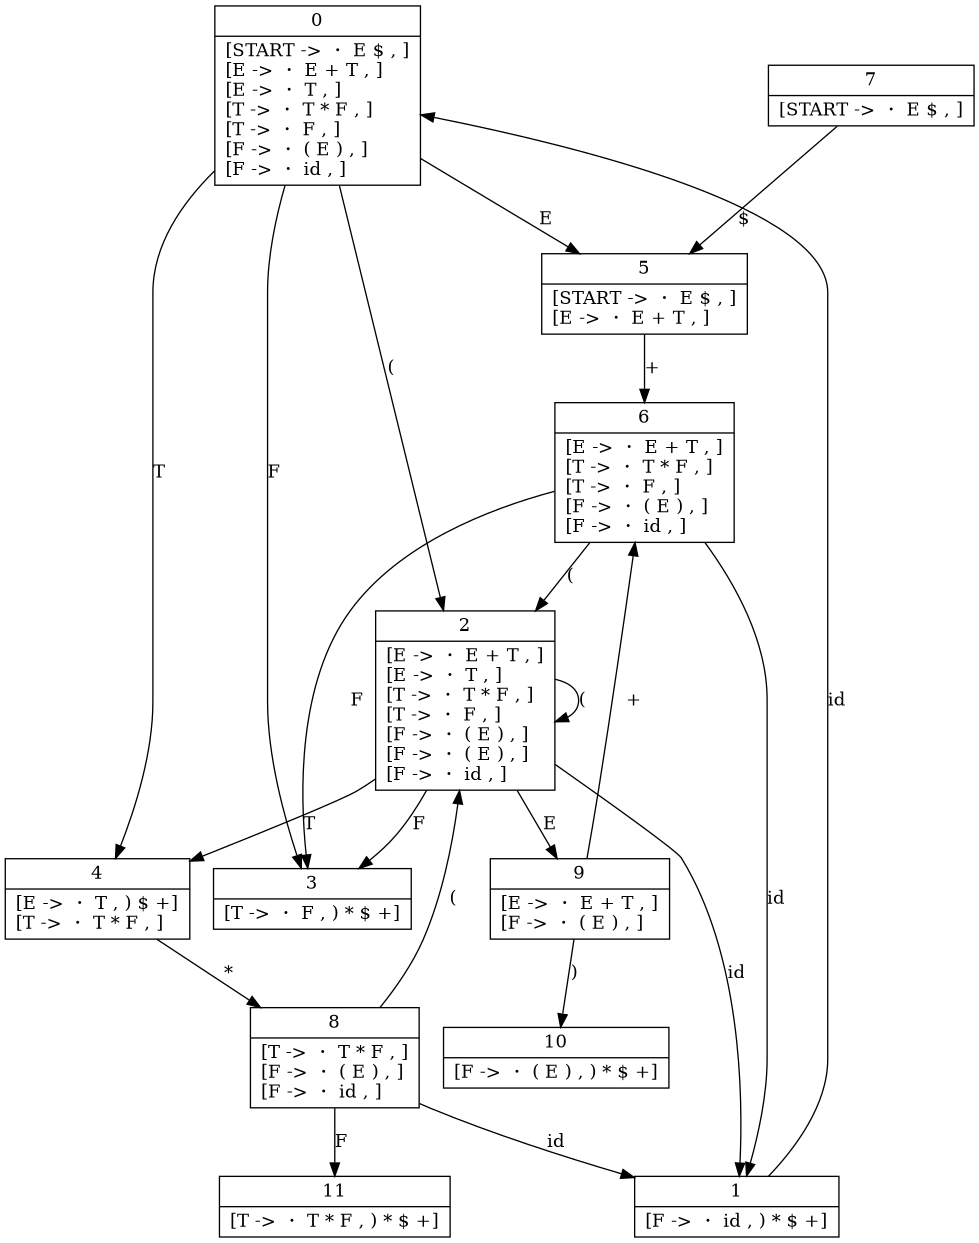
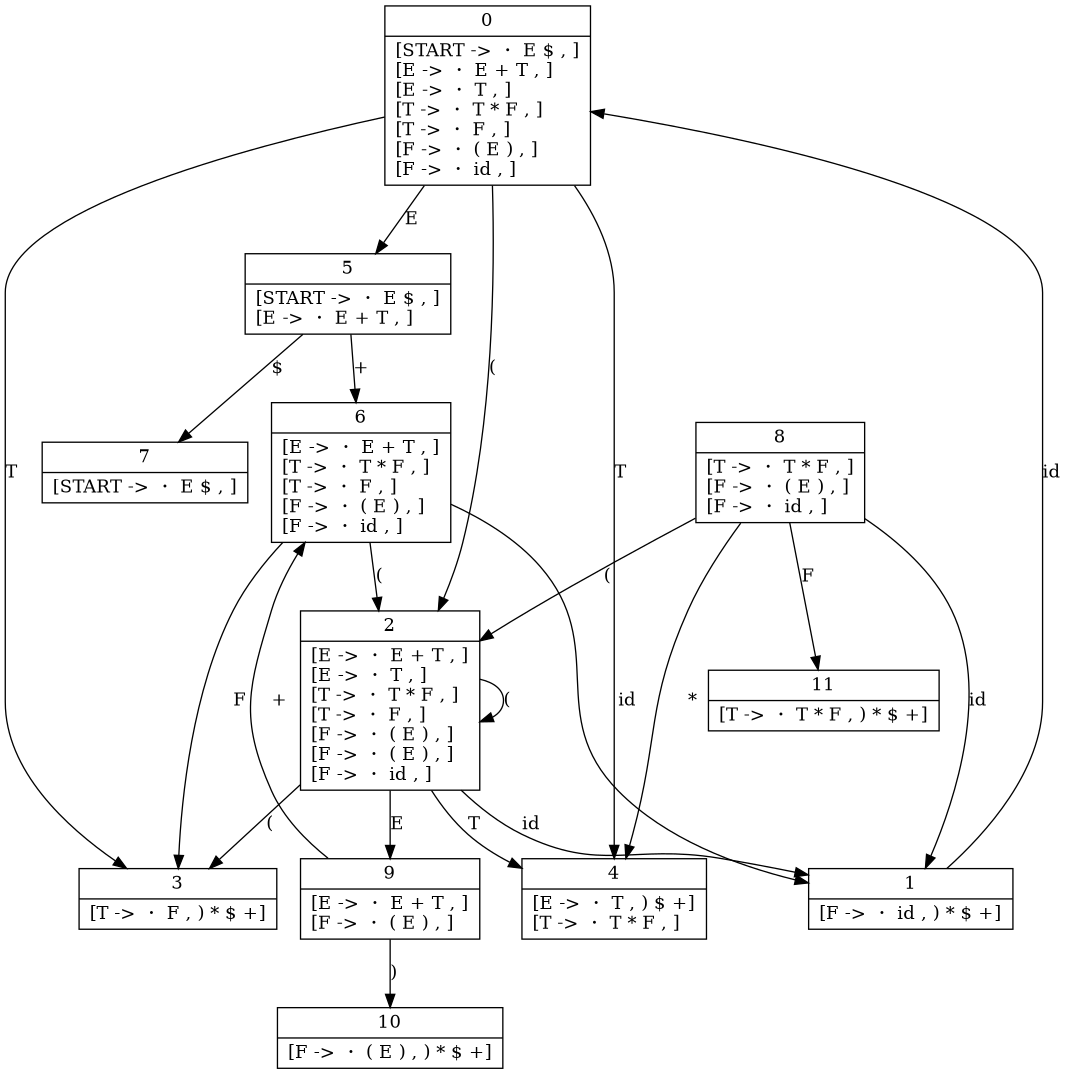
  digraph {
    rankdir=TB
    node [shape=record]
    n1 [label="{0|{[START\ -\>\ ・\ E\ $\ ,\ ]\l[E\ -\>\ ・\ E\ +\ T\ ,\ ]\l[E\ -\>\ ・\ T\ ,\ ]\l[T\ -\>\ ・\ T\ *\ F\ ,\ ]\l[T\ -\>\ ・\ F\ ,\ ]\l[F\ -\>\ ・\ (\ E\ )\ ,\ ]\l[F\ -\>\ ・\ id\ ,\ ]\l}}"]
    n2 [label="{5|{[START\ -\>\ ・\ E\ $\ ,\ ]\l[E\ -\>\ ・\ E\ +\ T\ ,\ ]\l}}"]
    n3 [label="{4|{[E\ -\>\ ・\ T\ ,\ )\ $\ +]\l[T\ -\>\ ・\ T\ *\ F\ ,\ ]\l}}"]
    n4 [label="{3|{[T\ -\>\ ・\ F\ ,\ )\ *\ $\ +]\l}}"]
    n5 [label="{2|{[E\ -\>\ ・\ E\ +\ T\ ,\ ]\l[E\ -\>\ ・\ T\ ,\ ]\l[T\ -\>\ ・\ T\ *\ F\ ,\ ]\l[T\ -\>\ ・\ F\ ,\ ]\l[F\ -\>\ ・\ (\ E\ )\ ,\ ]\l[F\ -\>\ ・\ (\ E\ )\ ,\ ]\l[F\ -\>\ ・\ id\ ,\ ]\l}}"]
    n6 [label="{7|{[START\ -\>\ ・\ E\ $\ ,\ ]\l}}"]
    n7 [label="{6|{[E\ -\>\ ・\ E\ +\ T\ ,\ ]\l[T\ -\>\ ・\ T\ *\ F\ ,\ ]\l[T\ -\>\ ・\ F\ ,\ ]\l[F\ -\>\ ・\ (\ E\ )\ ,\ ]\l[F\ -\>\ ・\ id\ ,\ ]\l}}"]
    n8 [label="{8|{[T\ -\>\ ・\ T\ *\ F\ ,\ ]\l[F\ -\>\ ・\ (\ E\ )\ ,\ ]\l[F\ -\>\ ・\ id\ ,\ ]\l}}"]
    n9 [label="{1|{[F\ -\>\ ・\ id\ ,\ )\ *\ $\ +]\l}}"]
    n10 [label="{9|{[E\ -\>\ ・\ E\ +\ T\ ,\ ]\l[F\ -\>\ ・\ (\ E\ )\ ,\ ]\l}}"]
    n11 [label="{11|{[T\ -\>\ ・\ T\ *\ F\ ,\ )\ *\ $\ +]\l}}"]
    n12 [label="{10|{[F\ -\>\ ・\ (\ E\ )\ ,\ )\ *\ $\ +]\l}}"]
    n1 -> n2 [label=E]
    n1 -> n3 [label=T]
-   n1 -> n4 [label=F]
+   n1 -> n4 [label=T]
    n1 -> n5 [label="("]
-   n6 -> n2 [label="$"]
+   n2 -> n6 [label="$"]
    n2 -> n7 [label="+"]
-   n3 -> n8 [label="*"]
+   n8 -> n3 [label="*"]
    n5 -> n3 [label=T]
-   n5 -> n4 [label=F]
+   n5 -> n4 [label="("]
    n5 -> n5 [label="("]
    n5 -> n9 [label=id]
    n5 -> n10 [label=E]
    n7 -> n4 [label=F]
    n7 -> n5 [label="("]
    n7 -> n9 [label=id]
    n8 -> n5 [label="("]
    n8 -> n9 [label=id]
    n8 -> n11 [label=F]
    n9 -> n1 [label=id]
    n10 -> n7 [label="+"]
    n10 -> n12 [label=")"]
  }
